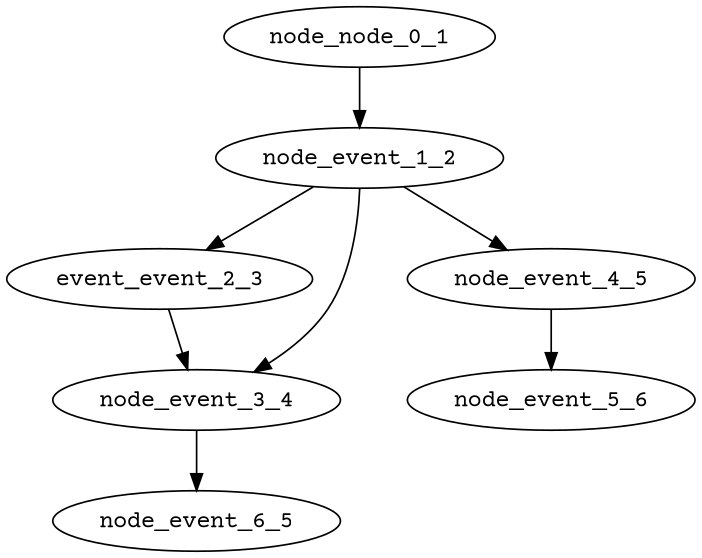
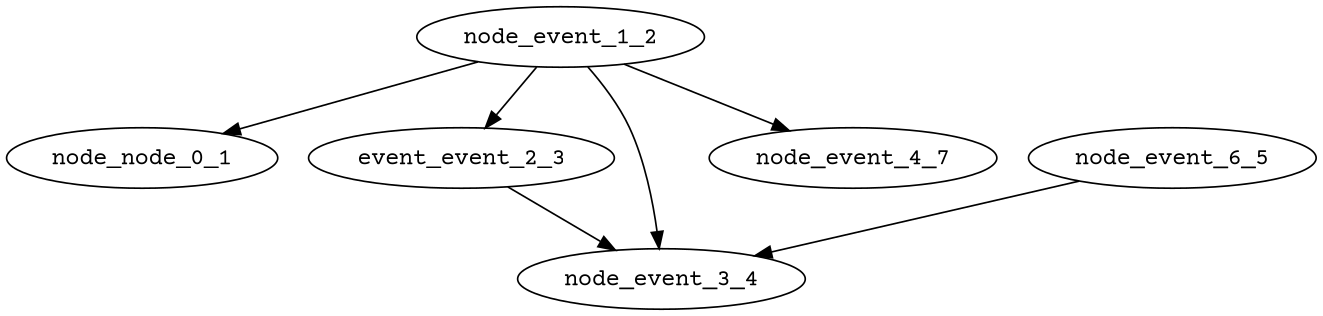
  digraph {
    fontname="Courier Prime"
    node [Dependencies=6 Depth=5 EventType="DotQasm.Scheduling.GateEvent" Latency="00:00:00.0010000" Priority=0.003 fontname="Courier Prime"]
    edge [fontname="Courier Prime"]
    n1 [Dependencies=0 Depth=1 EventIndex=0 Priority=0.010000000000000002 label=node_node_0_1]
    node_event_1_2 [Dependencies=1 Depth=2 EventIndex=1 EventType="DotQasm.Scheduling.ControlledGateEvent" Latency="00:00:00.0020000" Priority=0.009000000000000001]
    n3 [Dependencies=2 Depth=3 EventIndex=2 Priority=0.007 label=event_event_2_3]
    node_event_3_4 [Dependencies=5 Depth=4 EventIndex=3 EventType="DotQasm.Scheduling.ControlledGateEvent" Latency="00:00:00.0020000" Priority=0.006]
-   node_event_4_5 [EventIndex=4 Priority=0.004]
+   node_event_4_5 [EventIndex=4 Priority=0.004 label=node_event_4_7]
    node_event_6_5 [EventIndex=6 EventType="DotQasm.Scheduling.MeasurementEvent" Latency="00:00:00.0030000"]
-   node_event_5_6 [Dependencies=7 Depth=6 EventIndex=5 EventType="DotQasm.Scheduling.MeasurementEvent" Latency="00:00:00.0030000"]
-   n1 -> node_event_1_2
+   node_event_1_2 -> n1
    node_event_1_2 -> n3
    node_event_1_2 -> node_event_3_4
    node_event_1_2 -> node_event_4_5
    n3 -> node_event_3_4
-   node_event_3_4 -> node_event_6_5
-   node_event_4_5 -> node_event_5_6
+   node_event_6_5 -> node_event_3_4
  }
